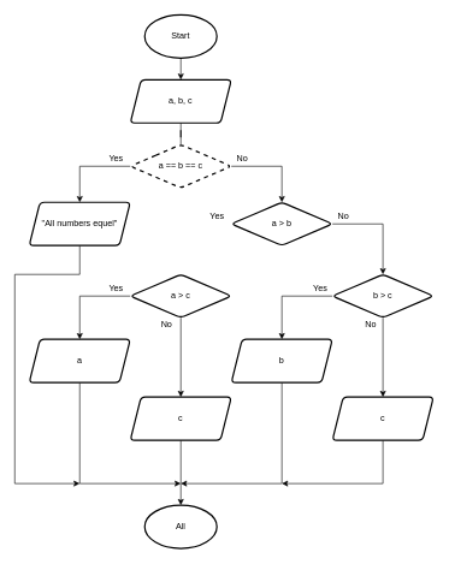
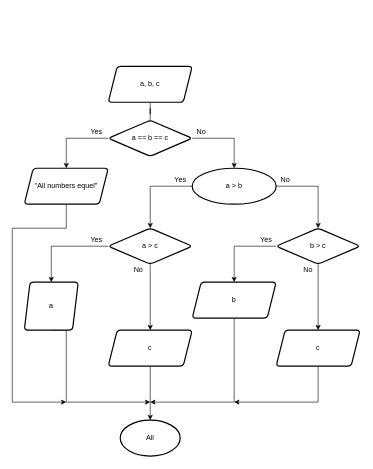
  <mxCell id="0" />
  <mxCell id="1" parent="0" />
- <mxCell id="2" style="edgeStyle=orthogonalEdgeStyle;rounded=0;orthogonalLoop=1;jettySize=auto;html=1;exitX=0.5;exitY=1;exitDx=0;exitDy=0;exitPerimeter=0;entryX=0.5;entryY=0;entryDx=0;entryDy=0;" edge="1" parent="1" source="3" target="5"><mxGeometry relative="1" as="geometry" /></mxCell>
- <mxCell id="3" value="Start" style="strokeWidth=2;html=1;shape=mxgraph.flowchart.start_1;whiteSpace=wrap;" vertex="1" parent="1"><mxGeometry x="200" y="20" width="100" height="60" as="geometry" /></mxCell>
  <mxCell id="4" value="" style="edgeStyle=orthogonalEdgeStyle;rounded=0;orthogonalLoop=1;jettySize=auto;html=1;endArrow=none;" edge="1" parent="1" source="5" target="8"><mxGeometry relative="1" as="geometry" /></mxCell>
  <mxCell id="5" value="a, b, c" style="shape=parallelogram;html=1;strokeWidth=2;perimeter=parallelogramPerimeter;whiteSpace=wrap;rounded=1;arcSize=12;size=0.107;" vertex="1" parent="1"><mxGeometry x="180" y="110" width="140" height="60" as="geometry" /></mxCell>
  <mxCell id="6" style="edgeStyle=orthogonalEdgeStyle;rounded=0;orthogonalLoop=1;jettySize=auto;html=1;exitX=1;exitY=0.5;exitDx=0;exitDy=0;entryX=0.5;entryY=0;entryDx=0;entryDy=0;" edge="1" parent="1" source="8" target="15"><mxGeometry relative="1" as="geometry"><mxPoint x="370" y="270" as="targetPoint" /></mxGeometry></mxCell>
  <mxCell id="7" style="edgeStyle=orthogonalEdgeStyle;rounded=0;orthogonalLoop=1;jettySize=auto;html=1;exitX=0;exitY=0.5;exitDx=0;exitDy=0;entryX=0.5;entryY=0;entryDx=0;entryDy=0;" edge="1" parent="1" source="8" target="12"><mxGeometry relative="1" as="geometry"><mxPoint x="130" y="280" as="targetPoint" /></mxGeometry></mxCell>
- <mxCell id="8" value="a == b == c" style="rhombus;whiteSpace=wrap;html=1;strokeWidth=2;rounded=1;arcSize=12;dashed=1;" vertex="1" parent="1"><mxGeometry x="180" y="200" width="140" height="60" as="geometry" /></mxCell>
+ <mxCell id="8" value="a == b == c" style="rhombus;whiteSpace=wrap;html=1;strokeWidth=2;rounded=1;arcSize=12;" vertex="1" parent="1"><mxGeometry x="180" y="200" width="140" height="60" as="geometry" /></mxCell>
  <mxCell id="9" value="Yes" style="text;html=1;align=center;verticalAlign=middle;resizable=0;points=[];autosize=1;strokeColor=none;fillColor=none;" vertex="1" parent="1"><mxGeometry x="140" y="210" width="40" height="20" as="geometry" /></mxCell>
  <mxCell id="10" value="No" style="text;html=1;align=center;verticalAlign=middle;resizable=0;points=[];autosize=1;strokeColor=none;fillColor=none;" vertex="1" parent="1"><mxGeometry x="320" y="210" width="30" height="20" as="geometry" /></mxCell>
  <mxCell id="11" style="edgeStyle=orthogonalEdgeStyle;rounded=0;orthogonalLoop=1;jettySize=auto;html=1;exitX=0.5;exitY=1;exitDx=0;exitDy=0;" edge="1" parent="1" source="12"><mxGeometry relative="1" as="geometry"><mxPoint x="110" y="670" as="targetPoint" /><Array as="points"><mxPoint x="110" y="380" /><mxPoint x="20" y="380" /><mxPoint x="20" y="670" /></Array></mxGeometry></mxCell>
  <mxCell id="12" value="&quot;All numbers equel&quot;" style="shape=parallelogram;html=1;strokeWidth=2;perimeter=parallelogramPerimeter;whiteSpace=wrap;rounded=1;arcSize=12;size=0.107;" vertex="1" parent="1"><mxGeometry x="40" y="280" width="140" height="60" as="geometry" /></mxCell>
  <mxCell id="13" style="edgeStyle=orthogonalEdgeStyle;rounded=0;orthogonalLoop=1;jettySize=auto;html=1;exitX=1;exitY=0.5;exitDx=0;exitDy=0;entryX=0.5;entryY=0;entryDx=0;entryDy=0;" edge="1" parent="1" source="15" target="21"><mxGeometry relative="1" as="geometry" /></mxCell>
- <mxCell id="15" value="a &amp;gt; b" style="rhombus;whiteSpace=wrap;html=1;strokeWidth=2;rounded=1;arcSize=12;" vertex="1" parent="1"><mxGeometry x="320" y="280" width="140" height="60" as="geometry" /></mxCell>
+ <mxCell id="14" style="edgeStyle=orthogonalEdgeStyle;rounded=0;orthogonalLoop=1;jettySize=auto;html=1;exitX=0;exitY=0.5;exitDx=0;exitDy=0;entryX=0.5;entryY=0;entryDx=0;entryDy=0;" edge="1" parent="1" source="15" target="18"><mxGeometry relative="1" as="geometry" /></mxCell>
+ <mxCell id="15" value="a &amp;gt; b" style="ellipse;whiteSpace=wrap;html=1;strokeWidth=2;arcSize=12;" vertex="1" parent="1"><mxGeometry x="320" y="280" width="140" height="60" as="geometry" /></mxCell>
  <mxCell id="16" style="edgeStyle=orthogonalEdgeStyle;rounded=0;orthogonalLoop=1;jettySize=auto;html=1;exitX=0.5;exitY=1;exitDx=0;exitDy=0;entryX=0.5;entryY=0;entryDx=0;entryDy=0;" edge="1" parent="1" source="18" target="27"><mxGeometry relative="1" as="geometry" /></mxCell>
  <mxCell id="17" style="edgeStyle=orthogonalEdgeStyle;rounded=0;orthogonalLoop=1;jettySize=auto;html=1;exitX=0;exitY=0.5;exitDx=0;exitDy=0;entryX=0.5;entryY=0;entryDx=0;entryDy=0;" edge="1" parent="1" source="18" target="25"><mxGeometry relative="1" as="geometry" /></mxCell>
  <mxCell id="18" value="a &amp;gt; c" style="rhombus;whiteSpace=wrap;html=1;strokeWidth=2;rounded=1;arcSize=12;" vertex="1" parent="1"><mxGeometry x="180" y="380" width="140" height="60" as="geometry" /></mxCell>
  <mxCell id="19" style="edgeStyle=orthogonalEdgeStyle;rounded=0;orthogonalLoop=1;jettySize=auto;html=1;exitX=0.5;exitY=1;exitDx=0;exitDy=0;entryX=0.5;entryY=0;entryDx=0;entryDy=0;" edge="1" parent="1" source="21" target="31"><mxGeometry relative="1" as="geometry" /></mxCell>
  <mxCell id="20" style="edgeStyle=orthogonalEdgeStyle;rounded=0;orthogonalLoop=1;jettySize=auto;html=1;exitX=0;exitY=0.5;exitDx=0;exitDy=0;entryX=0.5;entryY=0;entryDx=0;entryDy=0;" edge="1" parent="1" source="21" target="29"><mxGeometry relative="1" as="geometry" /></mxCell>
  <mxCell id="21" value="b &amp;gt; c" style="rhombus;whiteSpace=wrap;html=1;strokeWidth=2;rounded=1;arcSize=12;" vertex="1" parent="1"><mxGeometry x="460" y="380" width="140" height="60" as="geometry" /></mxCell>
  <mxCell id="22" value="No" style="text;html=1;align=center;verticalAlign=middle;resizable=0;points=[];autosize=1;strokeColor=none;fillColor=none;" vertex="1" parent="1"><mxGeometry x="460" y="290" width="30" height="20" as="geometry" /></mxCell>
  <mxCell id="23" value="Yes" style="text;html=1;align=center;verticalAlign=middle;resizable=0;points=[];autosize=1;strokeColor=none;fillColor=none;" vertex="1" parent="1"><mxGeometry x="280" y="290" width="40" height="20" as="geometry" /></mxCell>
  <mxCell id="24" style="edgeStyle=orthogonalEdgeStyle;rounded=0;orthogonalLoop=1;jettySize=auto;html=1;exitX=0.5;exitY=1;exitDx=0;exitDy=0;" edge="1" parent="1" source="25"><mxGeometry relative="1" as="geometry"><mxPoint x="250" y="670" as="targetPoint" /><Array as="points"><mxPoint x="110" y="670" /></Array></mxGeometry></mxCell>
- <mxCell id="25" value="a" style="shape=parallelogram;html=1;strokeWidth=2;perimeter=parallelogramPerimeter;whiteSpace=wrap;rounded=1;arcSize=12;size=0.107;" vertex="1" parent="1"><mxGeometry x="40" y="470" width="140" height="60" as="geometry" /></mxCell>
+ <mxCell id="25" value="a" style="shape=parallelogram;html=1;strokeWidth=2;perimeter=parallelogramPerimeter;whiteSpace=wrap;rounded=1;arcSize=12;size=0.107;" vertex="1" parent="1"><mxGeometry x="40" y="470" width="90" height="80" as="geometry" /></mxCell>
  <mxCell id="26" style="edgeStyle=orthogonalEdgeStyle;rounded=0;orthogonalLoop=1;jettySize=auto;html=1;exitX=0.5;exitY=1;exitDx=0;exitDy=0;entryX=0.5;entryY=0;entryDx=0;entryDy=0;entryPerimeter=0;" edge="1" parent="1" source="27" target="36"><mxGeometry relative="1" as="geometry" /></mxCell>
  <mxCell id="27" value="c" style="shape=parallelogram;html=1;strokeWidth=2;perimeter=parallelogramPerimeter;whiteSpace=wrap;rounded=1;arcSize=12;size=0.107;" vertex="1" parent="1"><mxGeometry x="180" y="550" width="140" height="60" as="geometry" /></mxCell>
  <mxCell id="28" style="edgeStyle=orthogonalEdgeStyle;rounded=0;orthogonalLoop=1;jettySize=auto;html=1;exitX=0.5;exitY=1;exitDx=0;exitDy=0;" edge="1" parent="1" source="29"><mxGeometry relative="1" as="geometry"><mxPoint x="250" y="670" as="targetPoint" /><Array as="points"><mxPoint x="390" y="670" /></Array></mxGeometry></mxCell>
  <mxCell id="29" value="b" style="shape=parallelogram;html=1;strokeWidth=2;perimeter=parallelogramPerimeter;whiteSpace=wrap;rounded=1;arcSize=12;size=0.107;" vertex="1" parent="1"><mxGeometry x="320" y="470" width="140" height="60" as="geometry" /></mxCell>
  <mxCell id="30" style="edgeStyle=orthogonalEdgeStyle;rounded=0;orthogonalLoop=1;jettySize=auto;html=1;exitX=0.5;exitY=1;exitDx=0;exitDy=0;" edge="1" parent="1" source="31"><mxGeometry relative="1" as="geometry"><mxPoint x="390" y="670" as="targetPoint" /><Array as="points"><mxPoint x="530" y="670" /></Array></mxGeometry></mxCell>
  <mxCell id="31" value="c" style="shape=parallelogram;html=1;strokeWidth=2;perimeter=parallelogramPerimeter;whiteSpace=wrap;rounded=1;arcSize=12;size=0.107;" vertex="1" parent="1"><mxGeometry x="460" y="550" width="140" height="60" as="geometry" /></mxCell>
  <mxCell id="32" value="Yes" style="text;html=1;align=center;verticalAlign=middle;resizable=0;points=[];autosize=1;strokeColor=none;fillColor=none;" vertex="1" parent="1"><mxGeometry x="140" y="390" width="40" height="20" as="geometry" /></mxCell>
  <mxCell id="33" value="No" style="text;html=1;align=center;verticalAlign=middle;resizable=0;points=[];autosize=1;strokeColor=none;fillColor=none;" vertex="1" parent="1"><mxGeometry x="215" y="440" width="30" height="20" as="geometry" /></mxCell>
  <mxCell id="34" value="No" style="text;html=1;align=center;verticalAlign=middle;resizable=0;points=[];autosize=1;strokeColor=none;fillColor=none;" vertex="1" parent="1"><mxGeometry x="497.5" y="440" width="30" height="20" as="geometry" /></mxCell>
  <mxCell id="35" value="Yes" style="text;html=1;align=center;verticalAlign=middle;resizable=0;points=[];autosize=1;strokeColor=none;fillColor=none;" vertex="1" parent="1"><mxGeometry x="422.5" y="390" width="40" height="20" as="geometry" /></mxCell>
  <mxCell id="36" value="All" style="strokeWidth=2;html=1;shape=mxgraph.flowchart.start_1;whiteSpace=wrap;" vertex="1" parent="1"><mxGeometry x="200" y="700" width="100" height="60" as="geometry" /></mxCell>
